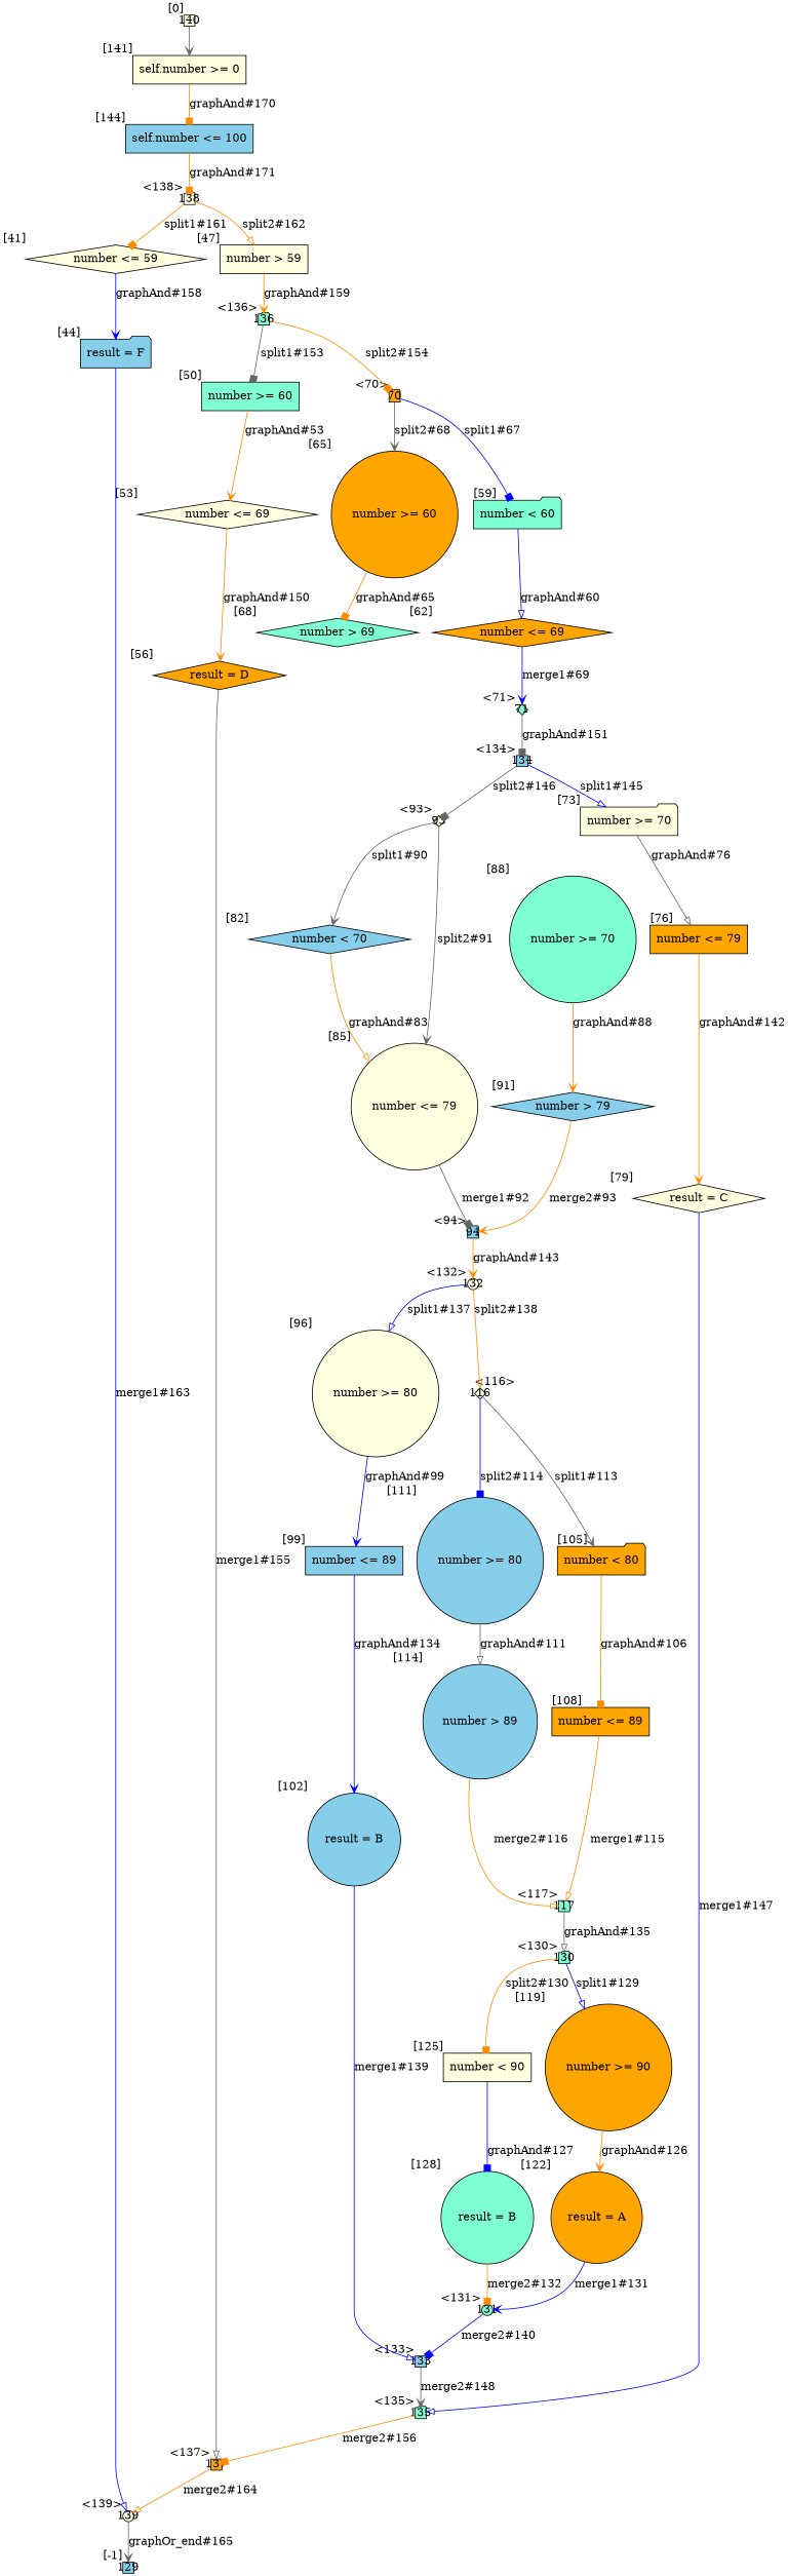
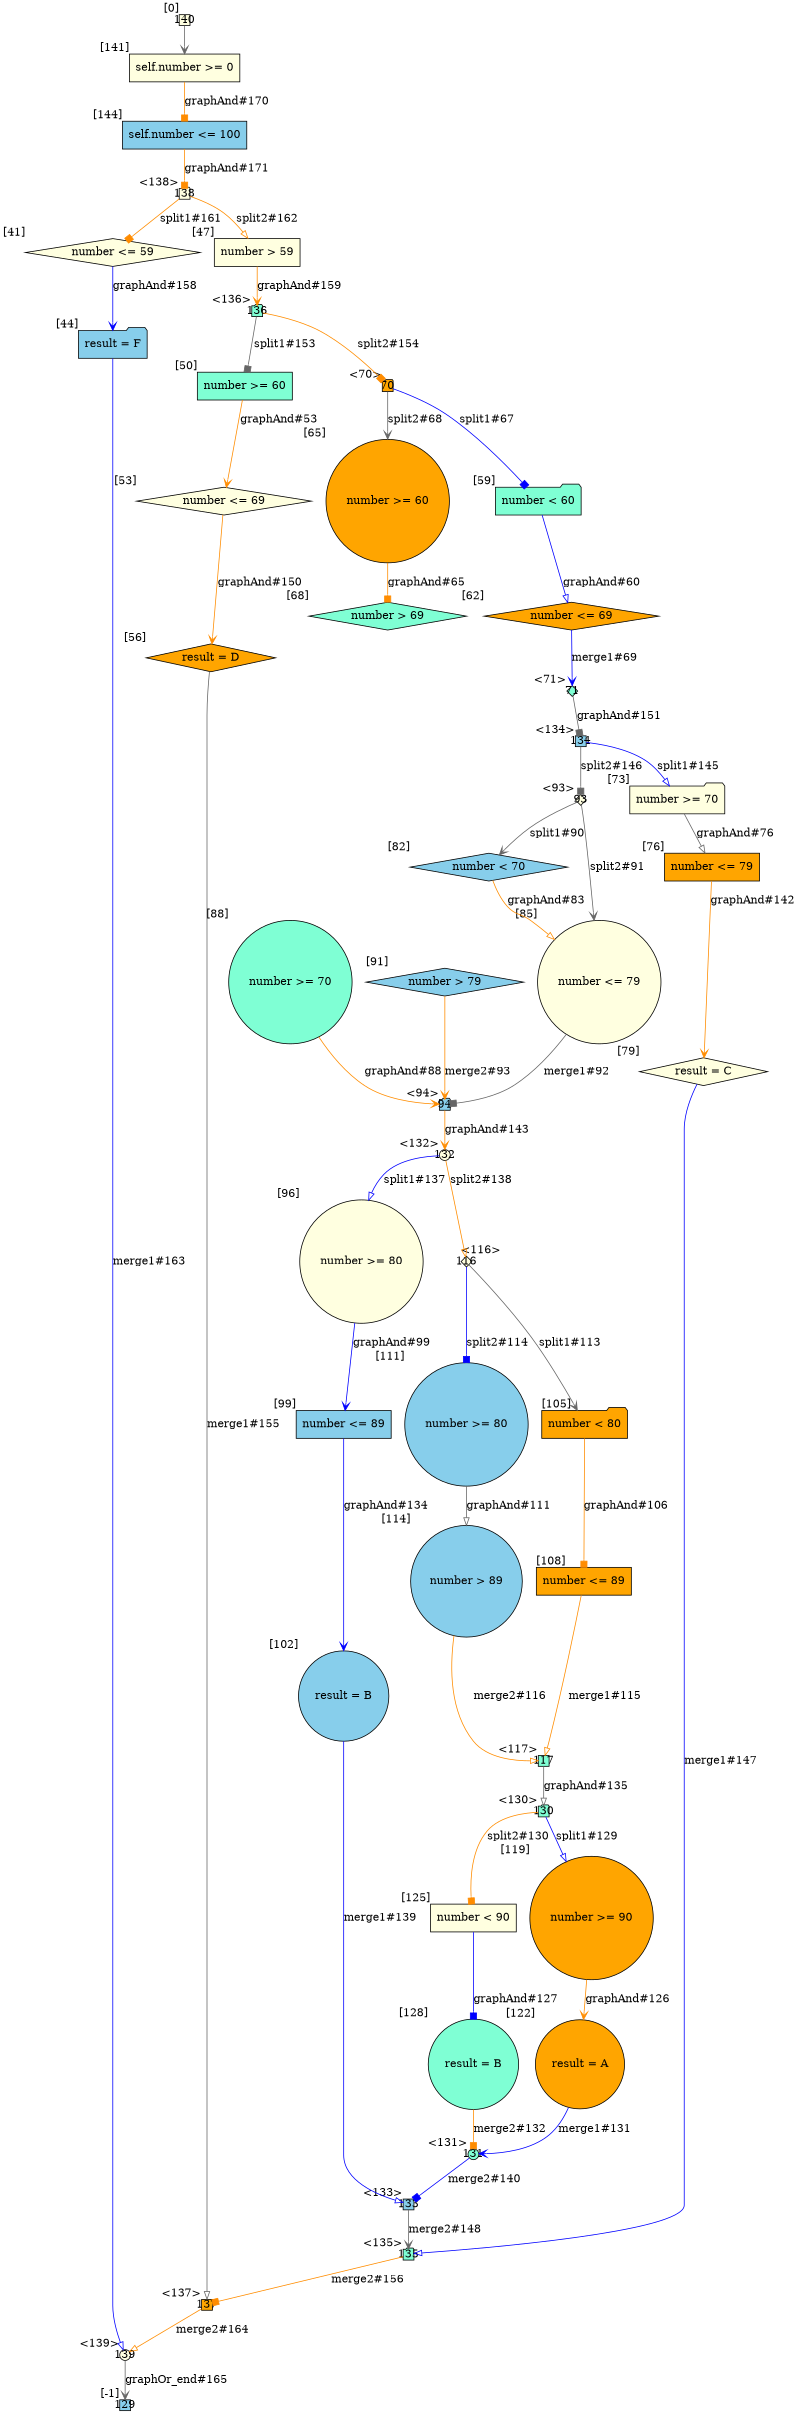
  digraph {
    node [fillcolor=lightyellow shape=box style=filled]
    edge [arrowhead=vee color=darkorange]
    n1 [fillcolor=aquamarine label="result = B" shape=circle xlabel="[128]"]
    131 [fillcolor=aquamarine fixedsize=true height=.2 shape=circle width=.2 xlabel="<131>"]
    133 [fillcolor=skyblue fixedsize=true height=.2 width=.2 xlabel="<133>"]
    129 [fillcolor=skyblue fixedsize=true height=.2 width=.2 xlabel="[-1]"]
    130 [fillcolor=aquamarine fixedsize=true height=.2 shape=folder width=.2 xlabel="<130>"]
    n6 [fillcolor=orange label="number >= 90" shape=circle xlabel="[119]"]
    n7 [label="number < 90" xlabel="[125]"]
    n8 [fillcolor=orange label="result = A" shape=circle xlabel="[122]"]
    135 [fillcolor=aquamarine fixedsize=true height=.2 shape=folder width=.2 xlabel="<135>"]
    132 [fixedsize=true height=.2 shape=circle width=.2 xlabel="<132>"]
    n11 [label="number >= 80" shape=circle xlabel="[96]"]
    116 [fixedsize=true height=.2 shape=diamond width=.2 xlabel="<116>"]
    n13 [fillcolor=skyblue label="number <= 89" xlabel="[99]"]
    n14 [fillcolor=orange label="number < 80" shape=folder xlabel="[105]"]
    n15 [fillcolor=skyblue label="number >= 80" shape=circle xlabel="[111]"]
    137 [fillcolor=orange fixedsize=true height=.2 width=.2 xlabel="<137>"]
    134 [fillcolor=skyblue fixedsize=true height=.2 width=.2 xlabel="<134>"]
    n18 [label="number >= 70" shape=folder xlabel="[73]"]
    93 [fixedsize=true height=.2 shape=diamond width=.2 xlabel="<93>"]
    n20 [fillcolor=orange label="number <= 79" xlabel="[76]"]
    n21 [fillcolor=skyblue label="number < 70" shape=diamond xlabel="[82]"]
    n22 [label="number <= 79" shape=circle xlabel="[85]"]
    139 [fixedsize=true height=.2 shape=circle width=.2 xlabel="<139>"]
    136 [fillcolor=aquamarine fixedsize=true height=.2 shape=folder width=.2 xlabel="<136>"]
    n25 [fillcolor=aquamarine label="number >= 60" xlabel="[50]"]
    70 [fillcolor=orange fixedsize=true height=.2 shape=folder width=.2 xlabel="<70>"]
    n27 [label="number <= 69" shape=diamond xlabel="[53]"]
    n28 [fillcolor=aquamarine label="number < 60" shape=folder xlabel="[59]"]
    n29 [fillcolor=orange label="number >= 60" shape=circle xlabel="[65]"]
    138 [fixedsize=true height=.2 shape=folder width=.2 xlabel="<138>"]
    n31 [label="number <= 59" shape=diamond xlabel="[41]"]
    n32 [label="number > 59" xlabel="[47]"]
    n33 [fillcolor=skyblue label="result = F" shape=folder xlabel="[44]"]
    140 [fixedsize=true height=.2 width=.2 xlabel="[0]"]
    n35 [label="self.number >= 0" xlabel="[141]"]
    n36 [fillcolor=skyblue label="self.number <= 100" xlabel="[144]"]
    n37 [fillcolor=orange label="result = D" shape=diamond xlabel="[56]"]
    n38 [fillcolor=orange label="number <= 69" shape=diamond xlabel="[62]"]
    71 [fillcolor=aquamarine fixedsize=true height=.2 shape=diamond width=.2 xlabel="<71>"]
    n40 [fillcolor=aquamarine label="number > 69" shape=diamond xlabel="[68]"]
    n41 [label="result = C" shape=diamond xlabel="[79]"]
    94 [fillcolor=skyblue fixedsize=true height=.2 shape=folder width=.2 xlabel="<94>"]
    n43 [fillcolor=aquamarine label="number >= 70" shape=circle xlabel="[88]"]
    n44 [fillcolor=skyblue label="number > 79" shape=diamond xlabel="[91]"]
    n45 [fillcolor=skyblue label="result = B" shape=circle xlabel="[102]"]
    n46 [fillcolor=orange label="number <= 89" xlabel="[108]"]
    117 [fillcolor=aquamarine fixedsize=true height=.2 width=.2 xlabel="<117>"]
    n48 [fillcolor=skyblue label="number > 89" shape=circle xlabel="[114]"]
    n1 -> 131 [arrowhead=box label="merge2#132"]
    131 -> 133 [arrowhead=box color=blue label="merge2#140"]
    133 -> 135 [color=gray40 label="merge2#148"]
    130 -> n6 [arrowhead=onormal color=blue label="split1#129"]
    130 -> n7 [arrowhead=box label="split2#130"]
    n6 -> n8 [label="graphAnd#126"]
    n7 -> n1 [arrowhead=box color=blue label="graphAnd#127"]
    n8 -> 131 [color=blue label="merge1#131"]
    135 -> 137 [arrowhead=box label="merge2#156"]
    132 -> n11 [arrowhead=onormal color=blue label="split1#137"]
    132 -> 116 [arrowhead=onormal label="split2#138"]
    n11 -> n13 [color=blue label="graphAnd#99"]
    116 -> n14 [color=gray40 label="split1#113"]
    116 -> n15 [arrowhead=box color=blue label="split2#114"]
    n13 -> n45 [color=blue label="graphAnd#134"]
    n14 -> n46 [arrowhead=box label="graphAnd#106"]
    n15 -> n48 [arrowhead=onormal color=gray40 label="graphAnd#111"]
    137 -> 139 [arrowhead=onormal label="merge2#164"]
    134 -> n18 [arrowhead=onormal color=blue label="split1#145"]
    134 -> 93 [arrowhead=box color=gray40 label="split2#146"]
    n18 -> n20 [arrowhead=onormal color=gray40 label="graphAnd#76"]
    93 -> n21 [color=gray40 label="split1#90"]
    93 -> n22 [color=gray40 label="split2#91"]
    n20 -> n41 [label="graphAnd#142"]
    n21 -> n22 [arrowhead=onormal label="graphAnd#83"]
    n22 -> 94 [arrowhead=box color=gray40 label="merge1#92"]
    139 -> 129 [color=gray40 label="graphOr_end#165"]
    136 -> n25 [arrowhead=box color=gray40 label="split1#153"]
    136 -> 70 [arrowhead=box label="split2#154"]
    n25 -> n27 [label="graphAnd#53"]
    70 -> n28 [arrowhead=box color=blue label="split1#67"]
    70 -> n29 [color=gray40 label="split2#68"]
    n27 -> n37 [label="graphAnd#150"]
    n28 -> n38 [arrowhead=onormal color=blue label="graphAnd#60"]
    n29 -> n40 [arrowhead=box label="graphAnd#65"]
    138 -> n31 [arrowhead=box label="split1#161"]
    138 -> n32 [arrowhead=onormal label="split2#162"]
    n31 -> n33 [color=blue label="graphAnd#158"]
    n32 -> 136 [label="graphAnd#159"]
    n33 -> 139 [arrowhead=onormal color=blue label="merge1#163"]
    140 -> n35 [color=gray40]
    n35 -> n36 [arrowhead=box label="graphAnd#170"]
    n36 -> 138 [arrowhead=box label="graphAnd#171"]
    n37 -> 137 [arrowhead=onormal color=gray40 label="merge1#155"]
    n38 -> 71 [color=blue label="merge1#69"]
    71 -> 134 [arrowhead=box color=gray40 label="graphAnd#151"]
    n41 -> 135 [arrowhead=onormal color=blue label="merge1#147"]
    94 -> 132 [label="graphAnd#143"]
-   n43 -> n44 [label="graphAnd#88"]
+   n43 -> 94 [label="graphAnd#88"]
    n44 -> 94 [label="merge2#93"]
    n45 -> 133 [arrowhead=onormal color=blue label="merge1#139"]
    n46 -> 117 [arrowhead=onormal label="merge1#115"]
    117 -> 130 [arrowhead=onormal color=gray40 label="graphAnd#135"]
    n48 -> 117 [arrowhead=onormal label="merge2#116"]
  }
